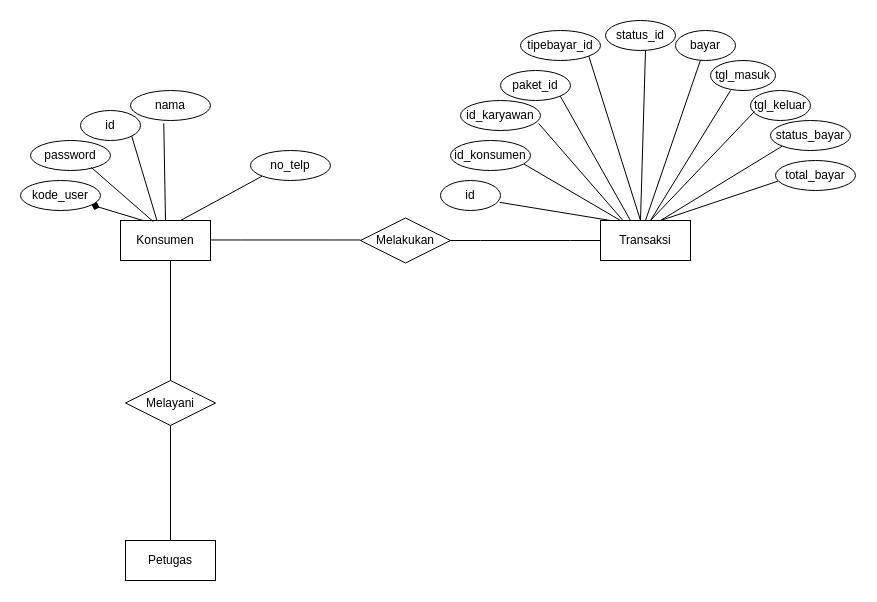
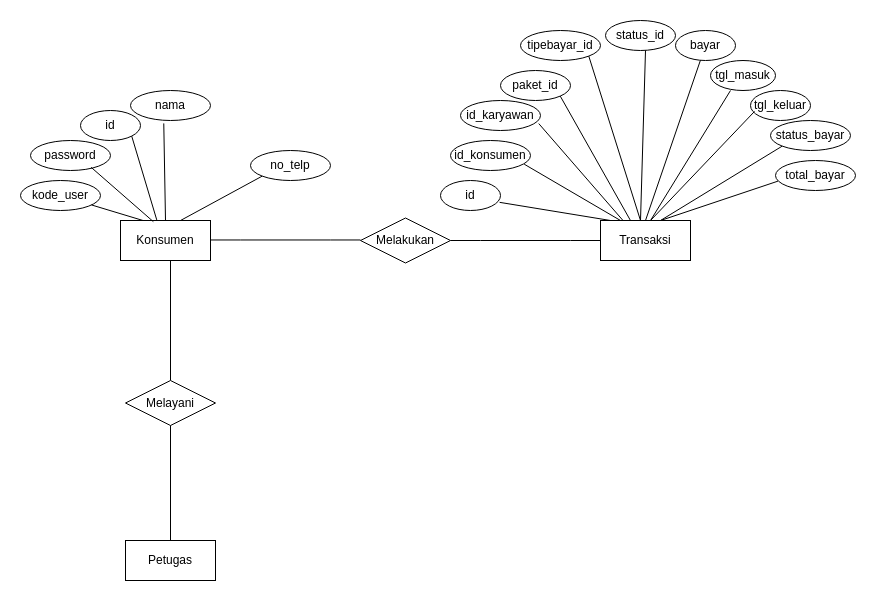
  <mxCell id="0" />
  <mxCell id="1" parent="0" />
  <mxCell id="2" value="" style="rounded=0;whiteSpace=wrap;html=1;" vertex="1" parent="1"><mxGeometry x="600" y="220" width="90" height="40" as="geometry" /></mxCell>
  <mxCell id="3" value="Transaksi" style="text;html=1;strokeColor=none;fillColor=none;align=center;verticalAlign=middle;whiteSpace=wrap;rounded=0;fontSize=12;" vertex="1" parent="1"><mxGeometry x="615" y="225" width="60" height="30" as="geometry" /></mxCell>
  <mxCell id="4" value="id_karyawan" style="ellipse;whiteSpace=wrap;html=1;" vertex="1" parent="1"><mxGeometry x="460" y="100" width="80" height="30" as="geometry" /></mxCell>
  <mxCell id="5" value="id" style="ellipse;whiteSpace=wrap;html=1;" vertex="1" parent="1"><mxGeometry x="440" y="180" width="60" height="30" as="geometry" /></mxCell>
  <mxCell id="6" value="id_konsumen" style="ellipse;whiteSpace=wrap;html=1;" vertex="1" parent="1"><mxGeometry x="450" y="140" width="80" height="30" as="geometry" /></mxCell>
  <mxCell id="7" value="paket_id" style="ellipse;whiteSpace=wrap;html=1;" vertex="1" parent="1"><mxGeometry x="500" y="70" width="70" height="30" as="geometry" /></mxCell>
  <mxCell id="8" value="tipebayar_id" style="ellipse;whiteSpace=wrap;html=1;" vertex="1" parent="1"><mxGeometry x="520" y="30" width="80" height="30" as="geometry" /></mxCell>
  <mxCell id="9" value="status_id" style="ellipse;whiteSpace=wrap;html=1;" vertex="1" parent="1"><mxGeometry x="605" y="20" width="70" height="30" as="geometry" /></mxCell>
  <mxCell id="10" value="bayar" style="ellipse;whiteSpace=wrap;html=1;" vertex="1" parent="1"><mxGeometry x="675" y="30" width="60" height="30" as="geometry" /></mxCell>
  <mxCell id="11" value="tgl_masuk" style="ellipse;whiteSpace=wrap;html=1;" vertex="1" parent="1"><mxGeometry x="710" y="60" width="65" height="30" as="geometry" /></mxCell>
  <mxCell id="12" value="tgl_keluar" style="ellipse;whiteSpace=wrap;html=1;" vertex="1" parent="1"><mxGeometry x="750" y="90" width="60" height="30" as="geometry" /></mxCell>
  <mxCell id="13" value="status_bayar" style="ellipse;whiteSpace=wrap;html=1;" vertex="1" parent="1"><mxGeometry x="770" y="120" width="80" height="30" as="geometry" /></mxCell>
  <mxCell id="14" value="total_bayar" style="ellipse;whiteSpace=wrap;html=1;" vertex="1" parent="1"><mxGeometry x="775" y="160" width="80" height="30" as="geometry" /></mxCell>
  <mxCell id="15" value="" style="endArrow=none;html=1;rounded=0;entryX=0.111;entryY=0;entryDx=0;entryDy=0;entryPerimeter=0;exitX=0.985;exitY=0.728;exitDx=0;exitDy=0;exitPerimeter=0;" edge="1" parent="1" source="5" target="2"><mxGeometry width="50" height="50" relative="1" as="geometry"><mxPoint x="580" y="170" as="sourcePoint" /><mxPoint x="630" y="120" as="targetPoint" /></mxGeometry></mxCell>
  <mxCell id="16" value="" style="endArrow=none;html=1;rounded=0;exitX=0.921;exitY=0.789;exitDx=0;exitDy=0;exitPerimeter=0;" edge="1" parent="1" source="6"><mxGeometry width="50" height="50" relative="1" as="geometry"><mxPoint x="520" y="140" as="sourcePoint" /><mxPoint x="620" y="220" as="targetPoint" /></mxGeometry></mxCell>
  <mxCell id="17" value="" style="endArrow=none;html=1;rounded=0;entryX=0.25;entryY=0;entryDx=0;entryDy=0;exitX=0.978;exitY=0.769;exitDx=0;exitDy=0;exitPerimeter=0;" edge="1" parent="1" source="4" target="2"><mxGeometry width="50" height="50" relative="1" as="geometry"><mxPoint x="580" y="170" as="sourcePoint" /><mxPoint x="630" y="120" as="targetPoint" /></mxGeometry></mxCell>
  <mxCell id="18" value="" style="endArrow=none;html=1;rounded=0;entryX=1;entryY=1;entryDx=0;entryDy=0;exitX=0.333;exitY=0;exitDx=0;exitDy=0;exitPerimeter=0;" edge="1" parent="1" source="2" target="7"><mxGeometry width="50" height="50" relative="1" as="geometry"><mxPoint x="580" y="170" as="sourcePoint" /><mxPoint x="630" y="120" as="targetPoint" /></mxGeometry></mxCell>
  <mxCell id="19" value="" style="endArrow=none;html=1;rounded=0;entryX=1;entryY=1;entryDx=0;entryDy=0;" edge="1" parent="1" target="8"><mxGeometry width="50" height="50" relative="1" as="geometry"><mxPoint x="640" y="220" as="sourcePoint" /><mxPoint x="630" y="120" as="targetPoint" /></mxGeometry></mxCell>
  <mxCell id="20" value="" style="endArrow=none;html=1;rounded=0;" edge="1" parent="1"><mxGeometry width="50" height="50" relative="1" as="geometry"><mxPoint x="640" y="220" as="sourcePoint" /><mxPoint x="645" y="50" as="targetPoint" /></mxGeometry></mxCell>
  <mxCell id="21" value="" style="endArrow=none;html=1;rounded=0;exitX=0.5;exitY=0;exitDx=0;exitDy=0;" edge="1" parent="1" source="2" target="10"><mxGeometry width="50" height="50" relative="1" as="geometry"><mxPoint x="580" y="170" as="sourcePoint" /><mxPoint x="630" y="120" as="targetPoint" /></mxGeometry></mxCell>
  <mxCell id="22" value="" style="endArrow=none;html=1;rounded=0;" edge="1" parent="1"><mxGeometry width="50" height="50" relative="1" as="geometry"><mxPoint x="650" y="220" as="sourcePoint" /><mxPoint x="730" y="90" as="targetPoint" /></mxGeometry></mxCell>
  <mxCell id="23" value="" style="endArrow=none;html=1;rounded=0;entryX=0.067;entryY=0.698;entryDx=0;entryDy=0;entryPerimeter=0;" edge="1" parent="1" target="12"><mxGeometry width="50" height="50" relative="1" as="geometry"><mxPoint x="650" y="220" as="sourcePoint" /><mxPoint x="700" y="170" as="targetPoint" /></mxGeometry></mxCell>
  <mxCell id="24" value="" style="endArrow=none;html=1;rounded=0;entryX=0;entryY=1;entryDx=0;entryDy=0;" edge="1" parent="1" target="13"><mxGeometry width="50" height="50" relative="1" as="geometry"><mxPoint x="660" y="220" as="sourcePoint" /><mxPoint x="710" y="170" as="targetPoint" /></mxGeometry></mxCell>
  <mxCell id="25" value="" style="endArrow=none;html=1;rounded=0;entryX=0.031;entryY=0.688;entryDx=0;entryDy=0;entryPerimeter=0;exitX=0.667;exitY=0;exitDx=0;exitDy=0;exitPerimeter=0;" edge="1" parent="1" source="2" target="14"><mxGeometry width="50" height="50" relative="1" as="geometry"><mxPoint x="690" y="220" as="sourcePoint" /><mxPoint x="740" y="170" as="targetPoint" /></mxGeometry></mxCell>
  <mxCell id="26" value="" style="endArrow=none;html=1;rounded=0;entryX=0;entryY=0.5;entryDx=0;entryDy=0;" edge="1" parent="1" target="2"><mxGeometry width="50" height="50" relative="1" as="geometry"><mxPoint x="450" y="240" as="sourcePoint" /><mxPoint x="590" y="240" as="targetPoint" /><Array as="points"><mxPoint x="450" y="240" /><mxPoint x="480" y="240" /><mxPoint x="570" y="240" /></Array></mxGeometry></mxCell>
  <mxCell id="27" value="Melakukan" style="rhombus;whiteSpace=wrap;html=1;" vertex="1" parent="1"><mxGeometry x="360" y="217.5" width="90" height="45" as="geometry" /></mxCell>
  <mxCell id="28" value="" style="endArrow=none;html=1;rounded=0;entryX=0;entryY=0.5;entryDx=0;entryDy=0;" edge="1" parent="1"><mxGeometry width="50" height="50" relative="1" as="geometry"><mxPoint x="210" y="239.47" as="sourcePoint" /><mxPoint x="360" y="239.47" as="targetPoint" /><Array as="points"><mxPoint x="210" y="239.47" /><mxPoint x="240" y="239.47" /><mxPoint x="330" y="239.47" /></Array></mxGeometry></mxCell>
  <mxCell id="29" value="Konsumen" style="rounded=0;whiteSpace=wrap;html=1;" vertex="1" parent="1"><mxGeometry x="120" y="220" width="90" height="40" as="geometry" /></mxCell>
  <mxCell id="30" value="kode_user" style="ellipse;whiteSpace=wrap;html=1;" vertex="1" parent="1"><mxGeometry x="20" y="180" width="80" height="30" as="geometry" /></mxCell>
  <mxCell id="31" value="password" style="ellipse;whiteSpace=wrap;html=1;" vertex="1" parent="1"><mxGeometry x="30" y="140" width="80" height="30" as="geometry" /></mxCell>
  <mxCell id="32" value="id" style="ellipse;whiteSpace=wrap;html=1;" vertex="1" parent="1"><mxGeometry x="80" y="110" width="60" height="30" as="geometry" /></mxCell>
  <mxCell id="33" value="nama" style="ellipse;whiteSpace=wrap;html=1;" vertex="1" parent="1"><mxGeometry x="130" y="90" width="80" height="30" as="geometry" /></mxCell>
  <mxCell id="34" value="no_telp" style="ellipse;whiteSpace=wrap;html=1;" vertex="1" parent="1"><mxGeometry x="250" y="150" width="80" height="30" as="geometry" /></mxCell>
- <mxCell id="35" value="" style="endArrow=diamond;html=1;rounded=0;exitX=0.25;exitY=0;exitDx=0;exitDy=0;" edge="1" parent="1" source="29" target="30"><mxGeometry width="50" height="50" relative="1" as="geometry"><mxPoint x="320" y="250" as="sourcePoint" /><mxPoint x="370" y="200" as="targetPoint" /></mxGeometry></mxCell>
+ <mxCell id="35" value="" style="endArrow=none;html=1;rounded=0;exitX=0.25;exitY=0;exitDx=0;exitDy=0;" edge="1" parent="1" source="29" target="30"><mxGeometry width="50" height="50" relative="1" as="geometry"><mxPoint x="320" y="250" as="sourcePoint" /><mxPoint x="370" y="200" as="targetPoint" /></mxGeometry></mxCell>
  <mxCell id="36" value="" style="endArrow=none;html=1;rounded=0;entryX=0.758;entryY=0.894;entryDx=0;entryDy=0;entryPerimeter=0;exitX=0.365;exitY=0.029;exitDx=0;exitDy=0;exitPerimeter=0;" edge="1" parent="1" source="29" target="31"><mxGeometry width="50" height="50" relative="1" as="geometry"><mxPoint x="320" y="250" as="sourcePoint" /><mxPoint x="370" y="200" as="targetPoint" /></mxGeometry></mxCell>
  <mxCell id="37" value="" style="endArrow=none;html=1;rounded=0;entryX=1;entryY=1;entryDx=0;entryDy=0;exitX=0.403;exitY=-0.014;exitDx=0;exitDy=0;exitPerimeter=0;" edge="1" parent="1" source="29" target="32"><mxGeometry width="50" height="50" relative="1" as="geometry"><mxPoint x="320" y="250" as="sourcePoint" /><mxPoint x="370" y="200" as="targetPoint" /></mxGeometry></mxCell>
  <mxCell id="38" value="" style="endArrow=none;html=1;rounded=0;entryX=0.416;entryY=1.097;entryDx=0;entryDy=0;entryPerimeter=0;exitX=0.5;exitY=0;exitDx=0;exitDy=0;" edge="1" parent="1" source="29" target="33"><mxGeometry width="50" height="50" relative="1" as="geometry"><mxPoint x="320" y="250" as="sourcePoint" /><mxPoint x="370" y="200" as="targetPoint" /></mxGeometry></mxCell>
  <mxCell id="39" value="" style="endArrow=none;html=1;rounded=0;entryX=0;entryY=1;entryDx=0;entryDy=0;" edge="1" parent="1" target="34"><mxGeometry width="50" height="50" relative="1" as="geometry"><mxPoint x="180" y="220" as="sourcePoint" /><mxPoint x="370" y="200" as="targetPoint" /></mxGeometry></mxCell>
  <mxCell id="40" value="" style="endArrow=none;html=1;rounded=0;" edge="1" parent="1"><mxGeometry width="50" height="50" relative="1" as="geometry"><mxPoint x="170" y="380" as="sourcePoint" /><mxPoint x="170" y="260" as="targetPoint" /></mxGeometry></mxCell>
  <mxCell id="41" value="Melayani" style="rhombus;whiteSpace=wrap;html=1;" vertex="1" parent="1"><mxGeometry x="125" y="380" width="90" height="45" as="geometry" /></mxCell>
  <mxCell id="42" value="" style="endArrow=none;html=1;rounded=0;" edge="1" parent="1"><mxGeometry width="50" height="50" relative="1" as="geometry"><mxPoint x="170" y="545" as="sourcePoint" /><mxPoint x="170" y="425" as="targetPoint" /></mxGeometry></mxCell>
  <mxCell id="43" value="Petugas" style="rounded=0;whiteSpace=wrap;html=1;" vertex="1" parent="1"><mxGeometry x="125" y="540" width="90" height="40" as="geometry" /></mxCell>
